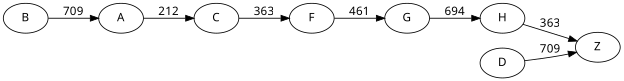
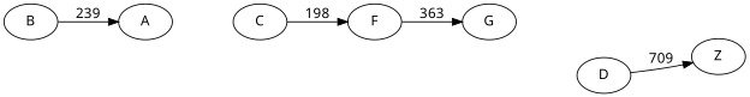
  digraph {
    fontname="Noto Sans"
    rankdir=LR
    node [fontname="Noto Sans"]
    edge [fontname="Noto Sans"]
    B
    A
    C
    F
    G
-   H
    D
    Z
-   B -> A [label=709]
-   A -> C [label=212]
-   C -> F [label=363]
-   F -> G [label=461]
-   G -> H [label=694]
-   H -> Z [label=363]
+   B -> A [label=239]
+   C -> F [label=198]
+   F -> G [label=363]
    D -> Z [label=709]
  }
